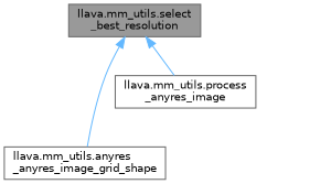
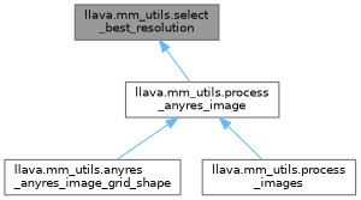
  digraph {
    rankdir=TB
    node [color=grey40 fillcolor=white fontname=Helvetica fontsize=10 shape=box style=filled]
    edge [color=steelblue1 dir=back fontname=Helvetica fontsize=10 labelfontname=Helvetica labelfontsize=10 style=solid]
    n1 [color=gray40 fillcolor=grey60 fontcolor=black height=0.2 label="llava.mm_utils.select\l_best_resolution" width=0.4]
    n2 [height=0.2 label="llava.mm_utils.anyres\l_anyres_image_grid_shape" width=0.4]
    n3 [height=0.2 label="llava.mm_utils.process\l_anyres_image" width=0.4]
-   n1 -> n2
+   n4 [height=0.2 label="llava.mm_utils.process\l_images" width=0.4]
+   n3 -> n2
    n1 -> n3
+   n3 -> n4
  }
